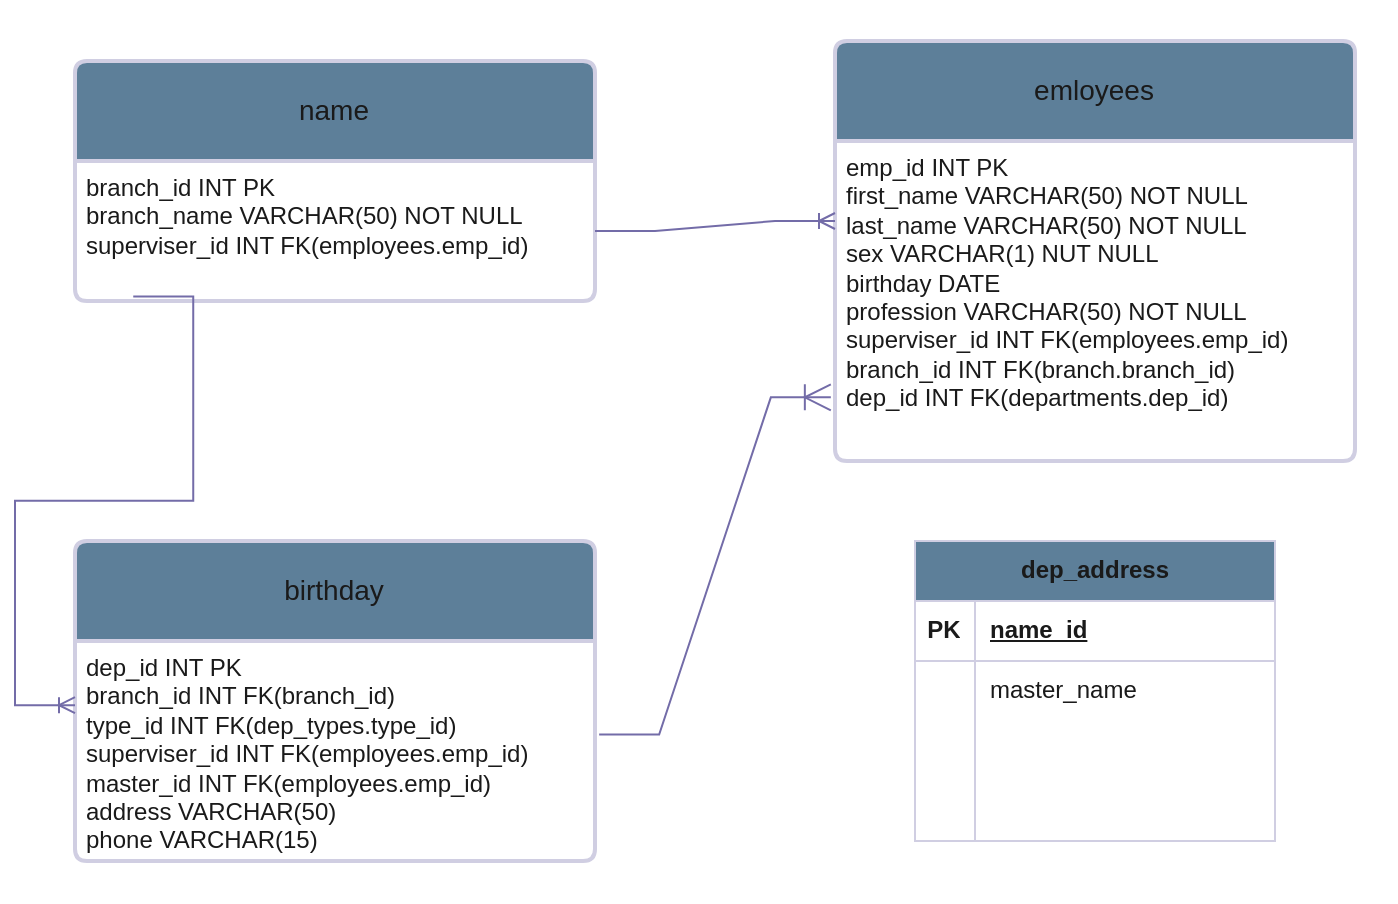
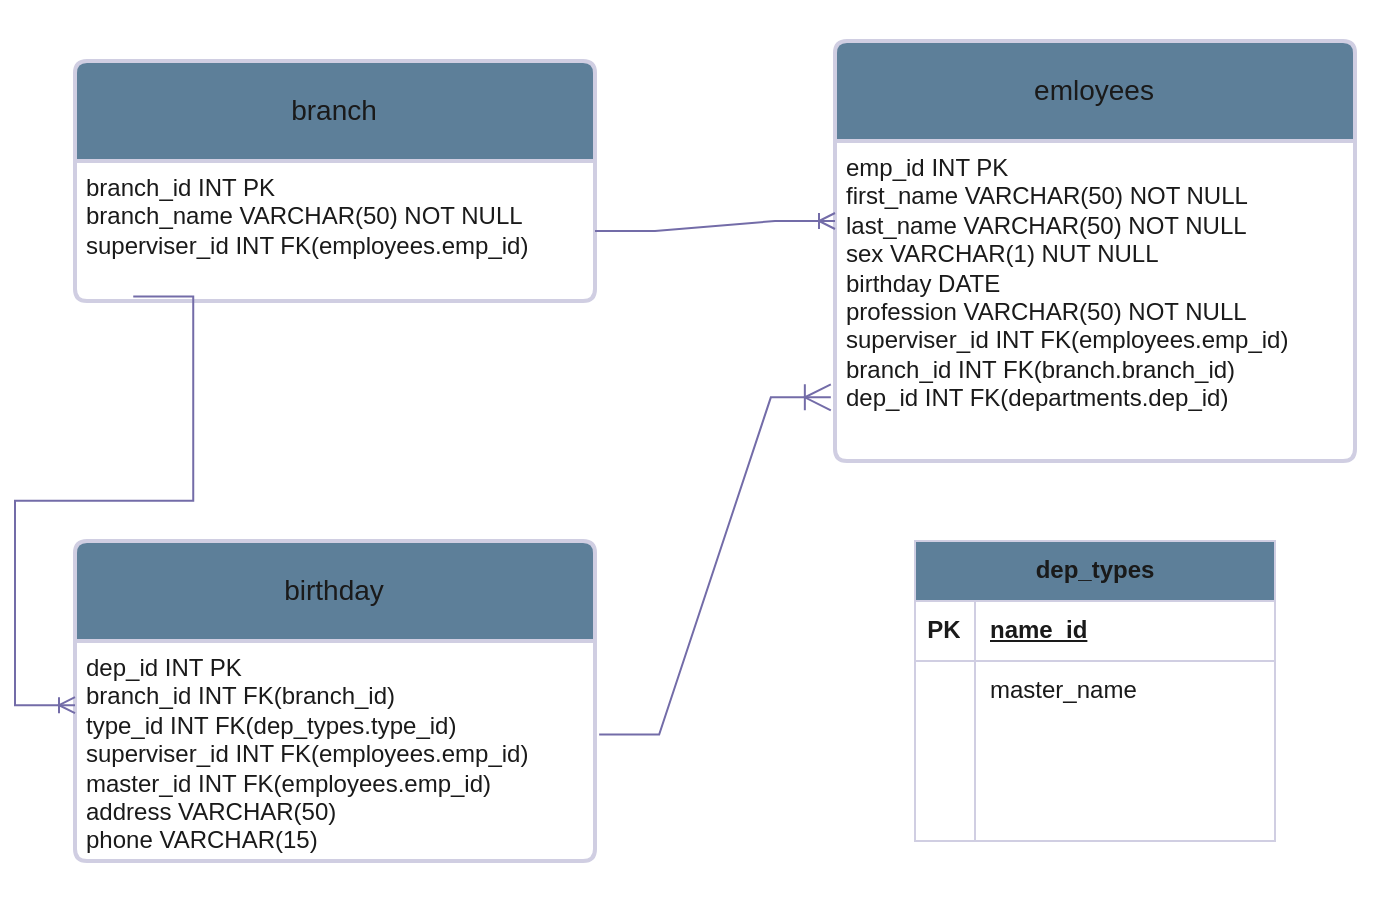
  <mxCell id="0" />
  <mxCell id="1" parent="0" />
  <mxCell id="2" value="emloyees" style="swimlane;childLayout=stackLayout;horizontal=1;startSize=50;horizontalStack=0;rounded=1;fontSize=14;fontStyle=0;strokeWidth=2;resizeParent=0;resizeLast=1;shadow=0;dashed=0;align=center;arcSize=4;whiteSpace=wrap;html=1;labelBackgroundColor=none;fillColor=#5D7F99;strokeColor=#D0CEE2;fontColor=#1A1A1A;" parent="1" vertex="1"><mxGeometry x="400" y="20" width="260" height="210" as="geometry" /></mxCell>
  <mxCell id="3" value="emp_id INT PK&lt;br&gt;first_name VARCHAR(50) NOT NULL&lt;div&gt;last_name VARCHAR(50) NOT NULL&lt;/div&gt;&lt;div&gt;sex VARCHAR(1) NUT NULL&lt;/div&gt;&lt;div&gt;birthday DATE&lt;/div&gt;&lt;div&gt;profession VARCHAR(50) NOT NULL&lt;/div&gt;&lt;div&gt;superviser_id INT FK(employees.emp_id)&lt;/div&gt;&lt;div&gt;branch_id INT FK(branch.branch_id)&lt;/div&gt;&lt;div&gt;dep_id INT FK(departments.dep_id)&lt;/div&gt;" style="align=left;strokeColor=none;fillColor=none;spacingLeft=4;fontSize=12;verticalAlign=top;resizable=0;rotatable=0;part=1;html=1;labelBackgroundColor=none;fontColor=#1A1A1A;" parent="2" vertex="1"><mxGeometry y="50" width="260" height="160" as="geometry" /></mxCell>
- <mxCell id="4" value="name" style="swimlane;childLayout=stackLayout;horizontal=1;startSize=50;horizontalStack=0;rounded=1;fontSize=14;fontStyle=0;strokeWidth=2;resizeParent=0;resizeLast=1;shadow=0;dashed=0;align=center;arcSize=4;whiteSpace=wrap;html=1;strokeColor=#D0CEE2;fontColor=#1A1A1A;fillColor=#5D7F99;labelBackgroundColor=none;" parent="1" vertex="1"><mxGeometry x="20" y="30" width="260" height="120" as="geometry" /></mxCell>
+ <mxCell id="4" value="branch" style="swimlane;childLayout=stackLayout;horizontal=1;startSize=50;horizontalStack=0;rounded=1;fontSize=14;fontStyle=0;strokeWidth=2;resizeParent=0;resizeLast=1;shadow=0;dashed=0;align=center;arcSize=4;whiteSpace=wrap;html=1;strokeColor=#D0CEE2;fontColor=#1A1A1A;fillColor=#5D7F99;labelBackgroundColor=none;" parent="1" vertex="1"><mxGeometry x="20" y="30" width="260" height="120" as="geometry" /></mxCell>
  <mxCell id="5" value="branch_id INT PK&lt;div&gt;branch_name VARCHAR(50) NOT NULL&lt;br&gt;superviser_id INT FK(employees.emp_id)&lt;div&gt;&lt;br&gt;&lt;/div&gt;&lt;/div&gt;" style="align=left;strokeColor=none;fillColor=none;spacingLeft=4;fontSize=12;verticalAlign=top;resizable=0;rotatable=0;part=1;html=1;fontColor=#1A1A1A;labelBackgroundColor=none;" parent="4" vertex="1"><mxGeometry y="50" width="260" height="70" as="geometry" /></mxCell>
  <mxCell id="6" value="birthday" style="swimlane;childLayout=stackLayout;horizontal=1;startSize=50;horizontalStack=0;rounded=1;fontSize=14;fontStyle=0;strokeWidth=2;resizeParent=0;resizeLast=1;shadow=0;dashed=0;align=center;arcSize=4;whiteSpace=wrap;html=1;strokeColor=#D0CEE2;fontColor=#1A1A1A;fillColor=#5D7F99;labelBackgroundColor=none;" parent="1" vertex="1"><mxGeometry x="20" y="270" width="260" height="160" as="geometry"><mxRectangle x="110" y="310" width="120" height="50" as="alternateBounds" /></mxGeometry></mxCell>
  <mxCell id="7" value="dep_id INT PK&lt;div&gt;branch_id INT FK(branch_id)&lt;br&gt;&lt;div&gt;type_id INT FK(dep_types.type_id)&lt;br&gt;superviser_id INT FK(employees.emp_id)&lt;br&gt;master_id INT FK(employees.emp_id)&lt;div&gt;address VARCHAR(50)&lt;/div&gt;&lt;div&gt;phone VARCHAR(15)&lt;/div&gt;&lt;/div&gt;&lt;/div&gt;" style="align=left;strokeColor=none;fillColor=none;spacingLeft=4;fontSize=12;verticalAlign=top;resizable=0;rotatable=0;part=1;html=1;fontColor=#1A1A1A;labelBackgroundColor=none;" parent="6" vertex="1"><mxGeometry y="50" width="260" height="110" as="geometry" /></mxCell>
  <mxCell id="8" value="" style="edgeStyle=entityRelationEdgeStyle;fontSize=12;html=1;endArrow=ERoneToMany;rounded=0;strokeColor=#736CA8;fontColor=default;entryX=0;entryY=0.25;entryDx=0;entryDy=0;labelBackgroundColor=none;" parent="1" source="5" target="3" edge="1"><mxGeometry width="100" height="100" relative="1" as="geometry"><mxPoint x="270" y="100" as="sourcePoint" /><mxPoint x="370" y="0" as="targetPoint" /></mxGeometry></mxCell>
  <mxCell id="9" value="" style="edgeStyle=entityRelationEdgeStyle;fontSize=12;html=1;endArrow=ERoneToMany;rounded=0;strokeColor=#736CA8;fontColor=default;exitX=1.008;exitY=0.425;exitDx=0;exitDy=0;exitPerimeter=0;entryX=-0.008;entryY=0.801;entryDx=0;entryDy=0;entryPerimeter=0;endSize=11;startSize=12;labelBackgroundColor=none;" parent="1" source="7" target="3" edge="1"><mxGeometry width="100" height="100" relative="1" as="geometry"><mxPoint x="260" y="415.89" as="sourcePoint" /><mxPoint x="421.3" y="260" as="targetPoint" /></mxGeometry></mxCell>
  <mxCell id="10" value="" style="edgeStyle=entityRelationEdgeStyle;fontSize=12;html=1;endArrow=ERoneToMany;rounded=0;strokeColor=#736CA8;fontColor=default;exitX=0.112;exitY=0.968;exitDx=0;exitDy=0;exitPerimeter=0;entryX=0.998;entryY=0.309;entryDx=0;entryDy=0;entryPerimeter=0;labelBackgroundColor=none;" parent="1" source="5" edge="1"><mxGeometry width="100" height="100" relative="1" as="geometry"><mxPoint x="12.98" y="150" as="sourcePoint" /><mxPoint x="20" y="352.1" as="targetPoint" /></mxGeometry></mxCell>
- <mxCell id="11" value="dep_address" style="shape=table;startSize=30;container=1;collapsible=1;childLayout=tableLayout;fixedRows=1;rowLines=0;fontStyle=1;align=center;resizeLast=1;html=1;strokeColor=#D0CEE2;fontColor=#1A1A1A;fillColor=#5D7F99;" parent="1" vertex="1"><mxGeometry x="440" y="270" width="180" height="150" as="geometry" /></mxCell>
+ <mxCell id="11" value="dep_types" style="shape=table;startSize=30;container=1;collapsible=1;childLayout=tableLayout;fixedRows=1;rowLines=0;fontStyle=1;align=center;resizeLast=1;html=1;strokeColor=#D0CEE2;fontColor=#1A1A1A;fillColor=#5D7F99;" parent="1" vertex="1"><mxGeometry x="440" y="270" width="180" height="150" as="geometry" /></mxCell>
  <mxCell id="12" value="" style="shape=tableRow;horizontal=0;startSize=0;swimlaneHead=0;swimlaneBody=0;fillColor=none;collapsible=0;dropTarget=0;points=[[0,0.5],[1,0.5]];portConstraint=eastwest;top=0;left=0;right=0;bottom=1;strokeColor=#D0CEE2;fontColor=#1A1A1A;" parent="11" vertex="1"><mxGeometry y="30" width="180" height="30" as="geometry" /></mxCell>
  <mxCell id="13" value="PK" style="shape=partialRectangle;connectable=0;fillColor=none;top=0;left=0;bottom=0;right=0;fontStyle=1;overflow=hidden;whiteSpace=wrap;html=1;strokeColor=#D0CEE2;fontColor=#1A1A1A;" parent="12" vertex="1"><mxGeometry width="30" height="30" as="geometry"><mxRectangle width="30" height="30" as="alternateBounds" /></mxGeometry></mxCell>
  <mxCell id="14" value="name_id" style="shape=partialRectangle;connectable=0;fillColor=none;top=0;left=0;bottom=0;right=0;align=left;spacingLeft=6;fontStyle=5;overflow=hidden;whiteSpace=wrap;html=1;strokeColor=#D0CEE2;fontColor=#1A1A1A;" parent="12" vertex="1"><mxGeometry x="30" width="150" height="30" as="geometry"><mxRectangle width="150" height="30" as="alternateBounds" /></mxGeometry></mxCell>
  <mxCell id="15" value="" style="shape=tableRow;horizontal=0;startSize=0;swimlaneHead=0;swimlaneBody=0;fillColor=none;collapsible=0;dropTarget=0;points=[[0,0.5],[1,0.5]];portConstraint=eastwest;top=0;left=0;right=0;bottom=0;strokeColor=#D0CEE2;fontColor=#1A1A1A;" parent="11" vertex="1"><mxGeometry y="60" width="180" height="30" as="geometry" /></mxCell>
  <mxCell id="16" value="" style="shape=partialRectangle;connectable=0;fillColor=none;top=0;left=0;bottom=0;right=0;editable=1;overflow=hidden;whiteSpace=wrap;html=1;strokeColor=#D0CEE2;fontColor=#1A1A1A;" parent="15" vertex="1"><mxGeometry width="30" height="30" as="geometry"><mxRectangle width="30" height="30" as="alternateBounds" /></mxGeometry></mxCell>
  <mxCell id="17" value="master_name" style="shape=partialRectangle;connectable=0;fillColor=none;top=0;left=0;bottom=0;right=0;align=left;spacingLeft=6;overflow=hidden;whiteSpace=wrap;html=1;strokeColor=#D0CEE2;fontColor=#1A1A1A;" parent="15" vertex="1"><mxGeometry x="30" width="150" height="30" as="geometry"><mxRectangle width="150" height="30" as="alternateBounds" /></mxGeometry></mxCell>
  <mxCell id="18" value="" style="shape=tableRow;horizontal=0;startSize=0;swimlaneHead=0;swimlaneBody=0;fillColor=none;collapsible=0;dropTarget=0;points=[[0,0.5],[1,0.5]];portConstraint=eastwest;top=0;left=0;right=0;bottom=0;strokeColor=#D0CEE2;fontColor=#1A1A1A;" parent="11" vertex="1"><mxGeometry y="90" width="180" height="30" as="geometry" /></mxCell>
  <mxCell id="19" value="" style="shape=partialRectangle;connectable=0;fillColor=none;top=0;left=0;bottom=0;right=0;editable=1;overflow=hidden;whiteSpace=wrap;html=1;strokeColor=#D0CEE2;fontColor=#1A1A1A;" parent="18" vertex="1"><mxGeometry width="30" height="30" as="geometry"><mxRectangle width="30" height="30" as="alternateBounds" /></mxGeometry></mxCell>
  <mxCell id="20" value="" style="shape=partialRectangle;connectable=0;fillColor=none;top=0;left=0;bottom=0;right=0;align=left;spacingLeft=6;overflow=hidden;whiteSpace=wrap;html=1;strokeColor=#D0CEE2;fontColor=#1A1A1A;" parent="18" vertex="1"><mxGeometry x="30" width="150" height="30" as="geometry"><mxRectangle width="150" height="30" as="alternateBounds" /></mxGeometry></mxCell>
  <mxCell id="21" value="" style="shape=tableRow;horizontal=0;startSize=0;swimlaneHead=0;swimlaneBody=0;fillColor=none;collapsible=0;dropTarget=0;points=[[0,0.5],[1,0.5]];portConstraint=eastwest;top=0;left=0;right=0;bottom=0;strokeColor=#D0CEE2;fontColor=#1A1A1A;" parent="11" vertex="1"><mxGeometry y="120" width="180" height="30" as="geometry" /></mxCell>
  <mxCell id="22" value="" style="shape=partialRectangle;connectable=0;fillColor=none;top=0;left=0;bottom=0;right=0;editable=1;overflow=hidden;whiteSpace=wrap;html=1;strokeColor=#D0CEE2;fontColor=#1A1A1A;" parent="21" vertex="1"><mxGeometry width="30" height="30" as="geometry"><mxRectangle width="30" height="30" as="alternateBounds" /></mxGeometry></mxCell>
  <mxCell id="23" value="" style="shape=partialRectangle;connectable=0;fillColor=none;top=0;left=0;bottom=0;right=0;align=left;spacingLeft=6;overflow=hidden;whiteSpace=wrap;html=1;strokeColor=#D0CEE2;fontColor=#1A1A1A;" parent="21" vertex="1"><mxGeometry x="30" width="150" height="30" as="geometry"><mxRectangle width="150" height="30" as="alternateBounds" /></mxGeometry></mxCell>
